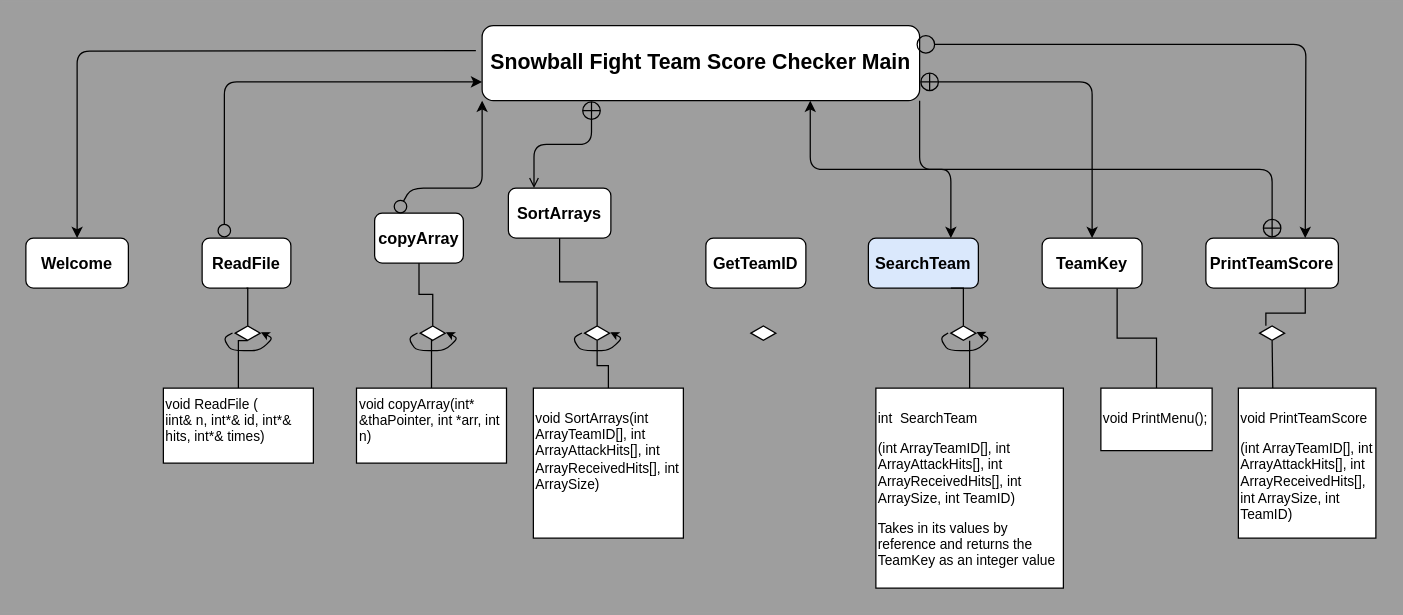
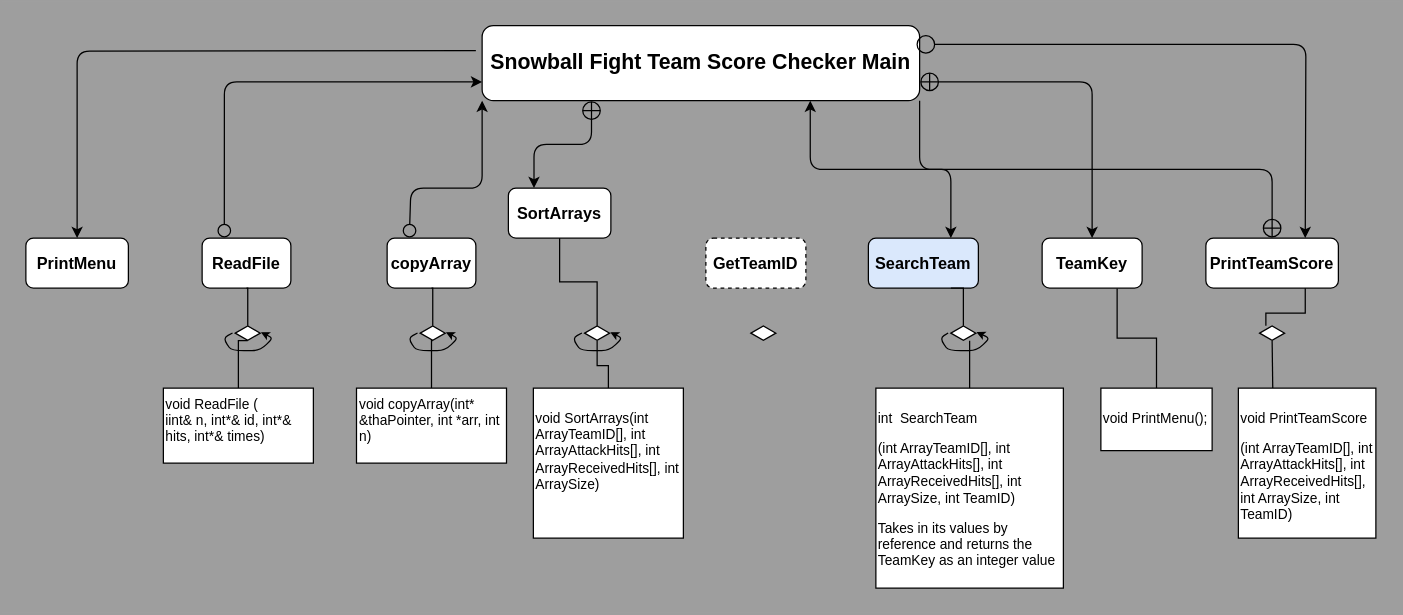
  <mxCell id="0" />
  <mxCell id="1" parent="0" />
  <mxCell id="2" style="edgeStyle=orthogonalEdgeStyle;rounded=1;orthogonalLoop=1;jettySize=auto;html=1;fontSize=13;fontColor=#000000;strokeColor=#000000;" parent="1" target="8" edge="1"><mxGeometry relative="1" as="geometry"><mxPoint x="380" y="40" as="sourcePoint" /></mxGeometry></mxCell>
  <mxCell id="3" style="edgeStyle=orthogonalEdgeStyle;rounded=1;orthogonalLoop=1;jettySize=auto;html=1;exitX=0.75;exitY=1;exitDx=0;exitDy=0;fontSize=13;fontColor=#000000;startArrow=classic;startFill=1;endArrow=circlePlus;endFill=0;strokeColor=#000000;" parent="1" source="7" target="12" edge="1"><mxGeometry relative="1" as="geometry" /></mxCell>
- <mxCell id="4" style="edgeStyle=orthogonalEdgeStyle;rounded=1;orthogonalLoop=1;jettySize=auto;html=1;exitX=0.25;exitY=1;exitDx=0;exitDy=0;entryX=0.25;entryY=0;entryDx=0;entryDy=0;fontSize=13;fontColor=#000000;startArrow=circlePlus;startFill=0;strokeColor=#000000;endArrow=open;" parent="1" source="7" target="19" edge="1"><mxGeometry relative="1" as="geometry" /></mxCell>
+ <mxCell id="4" style="edgeStyle=orthogonalEdgeStyle;rounded=1;orthogonalLoop=1;jettySize=auto;html=1;exitX=0.25;exitY=1;exitDx=0;exitDy=0;entryX=0.25;entryY=0;entryDx=0;entryDy=0;fontSize=13;fontColor=#000000;startArrow=circlePlus;startFill=0;strokeColor=#000000;" parent="1" source="7" target="19" edge="1"><mxGeometry relative="1" as="geometry" /></mxCell>
  <mxCell id="5" style="edgeStyle=orthogonalEdgeStyle;rounded=1;orthogonalLoop=1;jettySize=auto;html=1;exitX=1;exitY=0.75;exitDx=0;exitDy=0;fontSize=13;fontColor=#000000;startArrow=circlePlus;startFill=0;strokeColor=#000000;" parent="1" source="7" target="14" edge="1"><mxGeometry relative="1" as="geometry" /></mxCell>
  <mxCell id="6" style="edgeStyle=orthogonalEdgeStyle;rounded=1;orthogonalLoop=1;jettySize=auto;html=1;exitX=1;exitY=1;exitDx=0;exitDy=0;entryX=0.75;entryY=0;entryDx=0;entryDy=0;fontSize=13;fontColor=#000000;strokeColor=#000000;" parent="1" source="7" target="17" edge="1"><mxGeometry relative="1" as="geometry" /></mxCell>
  <mxCell id="7" value="&lt;p class=&quot;MsoNormal&quot; style=&quot;font-size: 17px;&quot;&gt;Snowball Fight Team Score Checker Main&lt;/p&gt;" style="rounded=1;whiteSpace=wrap;html=1;fillStyle=auto;strokeColor=#000000;fontColor=#000000;fillColor=#ffffff;fontSize=17;fontStyle=1" parent="1" vertex="1"><mxGeometry x="385" y="20" width="350" height="60" as="geometry" /></mxCell>
- <mxCell id="8" value="Welcome" style="rounded=1;whiteSpace=wrap;html=1;fillStyle=auto;strokeColor=#000000;fontColor=#000000;fillColor=#ffffff;fontSize=13;fontStyle=1" parent="1" vertex="1"><mxGeometry x="20" y="190" width="82" height="40" as="geometry" /></mxCell>
+ <mxCell id="8" value="PrintMenu" style="rounded=1;whiteSpace=wrap;html=1;fillStyle=auto;strokeColor=#000000;fontColor=#000000;fillColor=#ffffff;fontSize=13;fontStyle=1" parent="1" vertex="1"><mxGeometry x="20" y="190" width="82" height="40" as="geometry" /></mxCell>
  <mxCell id="9" style="rounded=0;orthogonalLoop=1;jettySize=auto;html=1;exitX=0.5;exitY=1;exitDx=0;exitDy=0;entryX=0.5;entryY=0;entryDx=0;entryDy=0;fontSize=17;fontColor=#000000;startArrow=none;edgeStyle=orthogonalEdgeStyle;startFill=0;endArrow=none;endFill=0;strokeColor=#000000;" parent="1" source="35" target="20" edge="1"><mxGeometry relative="1" as="geometry" /></mxCell>
- <mxCell id="10" value="copyArray" style="rounded=1;whiteSpace=wrap;html=1;fillStyle=auto;strokeColor=#000000;fontColor=#000000;fillColor=#ffffff;fontSize=13;fontStyle=1" parent="1" vertex="1"><mxGeometry x="299" y="170" width="71" height="40" as="geometry" /></mxCell>
+ <mxCell id="10" value="copyArray" style="rounded=1;whiteSpace=wrap;html=1;fillStyle=auto;strokeColor=#000000;fontColor=#000000;fillColor=#ffffff;fontSize=13;fontStyle=1" parent="1" vertex="1"><mxGeometry x="309" y="190" width="71" height="40" as="geometry" /></mxCell>
  <mxCell id="11" style="rounded=0;orthogonalLoop=1;jettySize=auto;html=1;exitX=0.5;exitY=1;exitDx=0;exitDy=0;entryX=0.25;entryY=0;entryDx=0;entryDy=0;fontSize=17;fontColor=#000000;startArrow=none;edgeStyle=orthogonalEdgeStyle;startFill=0;endArrow=none;endFill=0;strokeColor=#000000;" parent="1" source="27" target="22" edge="1"><mxGeometry relative="1" as="geometry" /></mxCell>
  <mxCell id="12" value="PrintTeamScore" style="rounded=1;whiteSpace=wrap;html=1;fillStyle=auto;strokeColor=#000000;fontColor=#000000;fillColor=#ffffff;fontSize=13;fontStyle=1" parent="1" vertex="1"><mxGeometry x="964" y="190" width="106" height="40" as="geometry" /></mxCell>
  <mxCell id="13" style="rounded=0;orthogonalLoop=1;jettySize=auto;html=1;exitX=0.75;exitY=1;exitDx=0;exitDy=0;entryX=0.5;entryY=0;entryDx=0;entryDy=0;fontSize=17;fontColor=#000000;edgeStyle=orthogonalEdgeStyle;startArrow=none;startFill=0;endArrow=none;endFill=0;strokeColor=#000000;" parent="1" source="14" target="23" edge="1"><mxGeometry relative="1" as="geometry" /></mxCell>
  <mxCell id="14" value="TeamKey" style="rounded=1;whiteSpace=wrap;html=1;fillStyle=auto;strokeColor=#000000;fontColor=#000000;fillColor=#ffffff;fontSize=13;fontStyle=1" parent="1" vertex="1"><mxGeometry x="833" y="190" width="80" height="40" as="geometry" /></mxCell>
- <mxCell id="15" value="GetTeamID" style="rounded=1;whiteSpace=wrap;html=1;fillStyle=auto;strokeColor=#000000;fontColor=#000000;fillColor=#ffffff;fontSize=13;fontStyle=1" parent="1" vertex="1"><mxGeometry x="564" y="190" width="80" height="40" as="geometry" /></mxCell>
+ <mxCell id="15" value="GetTeamID" style="rounded=1;whiteSpace=wrap;html=1;fillStyle=auto;strokeColor=#000000;fontColor=#000000;fillColor=#ffffff;fontSize=13;fontStyle=1;dashed=1;" parent="1" vertex="1"><mxGeometry x="564" y="190" width="80" height="40" as="geometry" /></mxCell>
  <mxCell id="16" style="rounded=0;orthogonalLoop=1;jettySize=auto;html=1;exitX=0.75;exitY=1;exitDx=0;exitDy=0;entryX=0.5;entryY=0;entryDx=0;entryDy=0;fontSize=17;fontColor=#000000;startArrow=none;edgeStyle=orthogonalEdgeStyle;startFill=0;endArrow=none;endFill=0;strokeColor=#000000;" parent="1" source="31" target="24" edge="1"><mxGeometry relative="1" as="geometry" /></mxCell>
  <mxCell id="17" value="SearchTeam" style="rounded=1;whiteSpace=wrap;html=1;fillStyle=auto;strokeColor=#000000;fontColor=#000000;fillColor=#dae8fc;fontSize=13;fontStyle=1;" parent="1" vertex="1"><mxGeometry x="694" y="190" width="88" height="40" as="geometry" /></mxCell>
  <mxCell id="18" style="rounded=0;orthogonalLoop=1;jettySize=auto;html=1;exitX=0.5;exitY=1;exitDx=0;exitDy=0;fontSize=17;fontColor=#000000;startArrow=none;edgeStyle=orthogonalEdgeStyle;startFill=0;endArrow=none;endFill=0;strokeColor=#000000;" parent="1" source="37" target="21" edge="1"><mxGeometry relative="1" as="geometry" /></mxCell>
  <mxCell id="19" value="SortArrays" style="rounded=1;whiteSpace=wrap;html=1;fillStyle=auto;strokeColor=#000000;fontColor=#000000;fillColor=#ffffff;fontSize=13;fontStyle=1" parent="1" vertex="1"><mxGeometry x="406" y="150" width="82" height="40" as="geometry" /></mxCell>
  <mxCell id="20" value="void copyArray(int* &amp;amp;thaPointer, int *arr, int n)" style="rounded=0;whiteSpace=wrap;html=1;fillStyle=auto;strokeColor=#000000;fontSize=11;fontColor=#000000;fillColor=#ffffff;verticalAlign=top;align=left;" parent="1" vertex="1"><mxGeometry x="284.5" y="310" width="120" height="60" as="geometry" /></mxCell>
  <mxCell id="21" value="&lt;p class=&quot;MsoNormal&quot;&gt;void SortArrays(int ArrayTeamID[], int ArrayAttackHits[], int ArrayReceivedHits[], int ArraySize)&lt;span style=&quot;color:#DADADA&quot;&gt;&lt;/span&gt;&lt;/p&gt;" style="rounded=0;whiteSpace=wrap;html=1;fillStyle=auto;strokeColor=#000000;fontSize=11;fontColor=#000000;fillColor=#ffffff;align=left;verticalAlign=top;" parent="1" vertex="1"><mxGeometry x="426" y="310" width="120" height="120" as="geometry" /></mxCell>
  <mxCell id="22" value="&lt;p class=&quot;MsoNormal&quot; style=&quot;font-size: 11px;&quot;&gt;void&lt;span style=&quot;font-size: 11px;&quot;&gt; &lt;/span&gt;&lt;span style=&quot;font-size: 11px;&quot;&gt;PrintTeamScore&lt;/span&gt;&lt;/p&gt;&lt;p class=&quot;MsoNormal&quot; style=&quot;font-size: 11px;&quot;&gt;&lt;span style=&quot;font-size: 11px;&quot;&gt;(&lt;/span&gt;&lt;span style=&quot;font-size: 11px;&quot;&gt;int&lt;/span&gt;&lt;span style=&quot;font-size: 11px;&quot;&gt; &lt;/span&gt;&lt;span style=&quot;font-size: 11px;&quot;&gt;ArrayTeamID&lt;/span&gt;&lt;span style=&quot;font-size: 11px;&quot;&gt;[],&lt;/span&gt;&lt;span style=&quot;font-size: 11px;&quot;&gt; &lt;/span&gt;&lt;span style=&quot;font-size: 11px;&quot;&gt;int&lt;/span&gt;&lt;span style=&quot;font-size: 11px;&quot;&gt; &lt;/span&gt;&lt;span style=&quot;font-size: 11px;&quot;&gt;ArrayAttackHits&lt;/span&gt;&lt;span style=&quot;font-size: 11px;&quot;&gt;[],&lt;/span&gt;&lt;span style=&quot;font-size: 11px;&quot;&gt; &lt;/span&gt;&lt;span style=&quot;font-size: 11px;&quot;&gt;int&lt;/span&gt;&lt;span style=&quot;font-size: 11px;&quot;&gt; &lt;/span&gt;&lt;span style=&quot;font-size: 11px;&quot;&gt;ArrayReceivedHits&lt;/span&gt;&lt;span style=&quot;font-size: 11px;&quot;&gt;[],&lt;/span&gt;&lt;span style=&quot;font-size: 11px;&quot;&gt; &lt;/span&gt;&lt;span style=&quot;font-size: 11px;&quot;&gt;int&lt;/span&gt;&lt;span style=&quot;font-size: 11px;&quot;&gt; &lt;/span&gt;&lt;span style=&quot;font-size: 11px;&quot;&gt;ArraySize&lt;/span&gt;&lt;span style=&quot;font-size: 11px;&quot;&gt;,&lt;/span&gt;&lt;span style=&quot;font-size: 11px;&quot;&gt; &lt;/span&gt;&lt;span style=&quot;font-size: 11px;&quot;&gt;int&lt;/span&gt;&lt;span style=&quot;font-size: 11px;&quot;&gt; &lt;/span&gt;&lt;span style=&quot;font-size: 11px;&quot;&gt;TeamID&lt;/span&gt;&lt;span style=&quot;font-size: 11px;&quot;&gt;)&lt;/span&gt;&lt;span style=&quot;color: rgb(218, 218, 218); font-size: 11px;&quot;&gt;&lt;/span&gt;&lt;/p&gt;" style="rounded=0;whiteSpace=wrap;html=1;fillStyle=auto;strokeColor=#000000;fontSize=11;fontColor=#000000;fillColor=#ffffff;align=left;verticalAlign=top;" parent="1" vertex="1"><mxGeometry x="990" y="310" width="110" height="120" as="geometry" /></mxCell>
  <mxCell id="23" value="&lt;p class=&quot;MsoNormal&quot;&gt;void PrintMenu();&lt;span style=&quot;color:#DADADA&quot;&gt;&lt;/span&gt;&lt;/p&gt;" style="rounded=0;whiteSpace=wrap;html=1;fillStyle=auto;strokeColor=#000000;fontSize=11;fontColor=#000000;fillColor=#ffffff;align=left;verticalAlign=top;" parent="1" vertex="1"><mxGeometry x="880" y="310" width="89" height="50" as="geometry" /></mxCell>
  <mxCell id="24" value="&lt;p class=&quot;MsoNormal&quot;&gt;int&lt;span style=&quot;&quot;&gt; &amp;nbsp;&lt;/span&gt;&lt;span style=&quot;&quot;&gt;SearchTeam&lt;/span&gt;&lt;/p&gt;&lt;p class=&quot;MsoNormal&quot;&gt;&lt;span style=&quot;&quot;&gt;(&lt;/span&gt;&lt;span style=&quot;&quot;&gt;int&lt;/span&gt;&lt;span style=&quot;&quot;&gt; &lt;/span&gt;&lt;span style=&quot;&quot;&gt;ArrayTeamID&lt;/span&gt;&lt;span style=&quot;&quot;&gt;[],&lt;/span&gt;&lt;span style=&quot;&quot;&gt; &lt;/span&gt;&lt;span style=&quot;&quot;&gt;int&lt;/span&gt;&lt;span style=&quot;&quot;&gt; &lt;/span&gt;&lt;span style=&quot;&quot;&gt;ArrayAttackHits&lt;/span&gt;&lt;span style=&quot;&quot;&gt;[],&lt;/span&gt;&lt;span style=&quot;&quot;&gt; &lt;/span&gt;&lt;span style=&quot;&quot;&gt;int&lt;/span&gt;&lt;span style=&quot;&quot;&gt; &lt;/span&gt;&lt;span style=&quot;&quot;&gt;ArrayReceivedHits&lt;/span&gt;&lt;span style=&quot;&quot;&gt;[],&lt;/span&gt;&lt;span style=&quot;&quot;&gt; &lt;/span&gt;&lt;span style=&quot;&quot;&gt;int&lt;/span&gt;&lt;span style=&quot;&quot;&gt; &lt;/span&gt;&lt;span style=&quot;&quot;&gt;ArraySize&lt;/span&gt;&lt;span style=&quot;&quot;&gt;,&lt;/span&gt;&lt;span style=&quot;&quot;&gt; &lt;/span&gt;&lt;span style=&quot;&quot;&gt;int&lt;/span&gt;&lt;span style=&quot;&quot;&gt; &lt;/span&gt;&lt;span style=&quot;&quot;&gt;TeamID&lt;/span&gt;&lt;span style=&quot;&quot;&gt;)&lt;/span&gt;&lt;span style=&quot;&quot;&gt;&lt;/span&gt;&lt;/p&gt;&lt;p class=&quot;MsoNormal&quot;&gt;Takes in its values by reference and returns the TeamKey as an integer value&lt;/p&gt;" style="rounded=0;whiteSpace=wrap;html=1;fillStyle=auto;strokeColor=#000000;fontSize=11;fontColor=#000000;fillColor=#ffffff;align=left;verticalAlign=top;" parent="1" vertex="1"><mxGeometry x="700" y="310" width="150" height="160" as="geometry" /></mxCell>
  <mxCell id="25" value="" style="endArrow=oval;startArrow=classic;html=1;rounded=1;fontSize=17;fontColor=#000000;exitX=0.75;exitY=0;exitDx=0;exitDy=0;endFill=0;strokeWidth=1;startSize=6;endSize=14;strokeColor=#000000;" parent="1" source="12" edge="1"><mxGeometry width="50" height="50" relative="1" as="geometry"><mxPoint x="1050" y="150" as="sourcePoint" /><mxPoint x="740" y="35" as="targetPoint" /><Array as="points"><mxPoint x="1044" y="35" /></Array></mxGeometry></mxCell>
  <mxCell id="26" value="" style="rounded=0;orthogonalLoop=1;jettySize=auto;html=1;exitX=0.75;exitY=1;exitDx=0;exitDy=0;entryX=0.25;entryY=0;entryDx=0;entryDy=0;fontSize=17;fontColor=#000000;endArrow=none;edgeStyle=orthogonalEdgeStyle;startArrow=none;startFill=0;endFill=0;strokeColor=#000000;" parent="1" source="12" target="27" edge="1"><mxGeometry relative="1" as="geometry"><mxPoint x="1017" y="230" as="sourcePoint" /><mxPoint x="1017.5" y="310" as="targetPoint" /></mxGeometry></mxCell>
  <mxCell id="27" value="" style="html=1;whiteSpace=wrap;aspect=fixed;shape=isoRectangle;fillStyle=auto;strokeColor=#000000;fontSize=17;fontColor=#000000;fillColor=#ffffff;" parent="1" vertex="1"><mxGeometry x="1007" y="260" width="20" height="12" as="geometry" /></mxCell>
  <mxCell id="28" value="" style="endArrow=classic;html=1;rounded=1;strokeWidth=1;fontSize=17;fontColor=#000000;startSize=6;endSize=4;entryX=1.026;entryY=0.435;entryDx=0;entryDy=0;entryPerimeter=0;exitX=-0.109;exitY=0.496;exitDx=0;exitDy=0;exitPerimeter=0;strokeColor=#000000;" parent="1" source="37" target="37" edge="1"><mxGeometry width="50" height="50" relative="1" as="geometry"><mxPoint x="437" y="280" as="sourcePoint" /><mxPoint x="527" y="260" as="targetPoint" /><Array as="points"><mxPoint x="457" y="270" /><mxPoint x="464" y="280" /><mxPoint x="487" y="280" /><mxPoint x="497" y="270" /></Array></mxGeometry></mxCell>
  <mxCell id="29" value="" style="endArrow=classic;html=1;rounded=1;strokeWidth=1;fontSize=17;fontColor=#000000;startSize=6;endSize=4;entryX=1.026;entryY=0.435;entryDx=0;entryDy=0;entryPerimeter=0;exitX=-0.109;exitY=0.496;exitDx=0;exitDy=0;exitPerimeter=0;strokeColor=#000000;" parent="1" source="31" target="31" edge="1"><mxGeometry width="50" height="50" relative="1" as="geometry"><mxPoint x="731" y="280" as="sourcePoint" /><mxPoint x="821" y="260" as="targetPoint" /><Array as="points"><mxPoint x="751" y="270" /><mxPoint x="758" y="280" /><mxPoint x="781" y="280" /><mxPoint x="791" y="270" /></Array></mxGeometry></mxCell>
  <mxCell id="30" value="" style="rounded=0;orthogonalLoop=1;jettySize=auto;html=1;exitX=0.75;exitY=1;exitDx=0;exitDy=0;entryX=0.5;entryY=0;entryDx=0;entryDy=0;fontSize=17;fontColor=#000000;endArrow=none;edgeStyle=orthogonalEdgeStyle;startArrow=none;startFill=0;endFill=0;strokeColor=#000000;" parent="1" source="17" target="31" edge="1"><mxGeometry relative="1" as="geometry"><mxPoint x="769" y="230" as="sourcePoint" /><mxPoint x="782" y="310" as="targetPoint" /></mxGeometry></mxCell>
  <mxCell id="31" value="" style="html=1;whiteSpace=wrap;aspect=fixed;shape=isoRectangle;fillStyle=auto;strokeColor=#000000;fontSize=17;fontColor=#000000;fillColor=#ffffff;" parent="1" vertex="1"><mxGeometry x="760" y="260" width="20" height="12" as="geometry" /></mxCell>
  <mxCell id="32" value="" style="html=1;whiteSpace=wrap;aspect=fixed;shape=isoRectangle;fillStyle=auto;strokeColor=#000000;fontSize=17;fontColor=#000000;fillColor=#ffffff;" parent="1" vertex="1"><mxGeometry x="600" y="260" width="20" height="12" as="geometry" /></mxCell>
  <mxCell id="33" value="" style="endArrow=classic;html=1;rounded=1;strokeWidth=1;fontSize=17;fontColor=#000000;startSize=6;endSize=4;entryX=1.026;entryY=0.435;entryDx=0;entryDy=0;entryPerimeter=0;exitX=-0.109;exitY=0.496;exitDx=0;exitDy=0;exitPerimeter=0;strokeColor=#000000;" parent="1" source="35" target="35" edge="1"><mxGeometry width="50" height="50" relative="1" as="geometry"><mxPoint x="305.5" y="280" as="sourcePoint" /><mxPoint x="395.5" y="260" as="targetPoint" /><Array as="points"><mxPoint x="325.5" y="270" /><mxPoint x="332.5" y="280" /><mxPoint x="355.5" y="280" /><mxPoint x="365.5" y="270" /></Array></mxGeometry></mxCell>
  <mxCell id="34" value="" style="rounded=0;orthogonalLoop=1;jettySize=auto;html=1;exitX=0.5;exitY=1;exitDx=0;exitDy=0;entryX=0.5;entryY=0;entryDx=0;entryDy=0;fontSize=17;fontColor=#000000;endArrow=none;edgeStyle=orthogonalEdgeStyle;startArrow=none;startFill=0;endFill=0;strokeColor=#000000;" parent="1" source="10" target="35" edge="1"><mxGeometry relative="1" as="geometry"><mxPoint x="345.5" y="230" as="sourcePoint" /><mxPoint x="338" y="310" as="targetPoint" /></mxGeometry></mxCell>
  <mxCell id="35" value="" style="html=1;whiteSpace=wrap;aspect=fixed;shape=isoRectangle;fillStyle=auto;strokeColor=#000000;fontSize=17;fontColor=#000000;fillColor=#ffffff;" parent="1" vertex="1"><mxGeometry x="335.5" y="260" width="20" height="12" as="geometry" /></mxCell>
  <mxCell id="36" value="" style="rounded=0;orthogonalLoop=1;jettySize=auto;html=1;exitX=0.5;exitY=1;exitDx=0;exitDy=0;fontSize=17;fontColor=#000000;endArrow=none;edgeStyle=orthogonalEdgeStyle;startArrow=none;startFill=0;endFill=0;strokeColor=#000000;" parent="1" source="19" target="37" edge="1"><mxGeometry relative="1" as="geometry"><mxPoint x="477" y="230" as="sourcePoint" /><mxPoint x="486" y="310" as="targetPoint" /></mxGeometry></mxCell>
  <mxCell id="37" value="" style="html=1;whiteSpace=wrap;aspect=fixed;shape=isoRectangle;fillStyle=auto;strokeColor=#000000;fontSize=17;fontColor=#000000;fillColor=#ffffff;" parent="1" vertex="1"><mxGeometry x="467" y="260" width="20" height="12" as="geometry" /></mxCell>
  <mxCell id="38" value="" style="endArrow=circle;startArrow=classic;html=1;rounded=1;strokeWidth=1;fontSize=17;fontColor=#000000;startSize=6;endSize=4;exitX=0;exitY=1;exitDx=0;exitDy=0;entryX=0.25;entryY=0;entryDx=0;entryDy=0;endFill=0;strokeColor=#000000;" parent="1" source="7" target="10" edge="1"><mxGeometry width="50" height="50" relative="1" as="geometry"><mxPoint x="560" y="280" as="sourcePoint" /><mxPoint x="610" y="230" as="targetPoint" /><Array as="points"><mxPoint x="385" y="150" /><mxPoint x="328" y="150" /></Array></mxGeometry></mxCell>
  <mxCell id="39" style="rounded=0;orthogonalLoop=1;jettySize=auto;html=1;exitX=0.5;exitY=1;exitDx=0;exitDy=0;entryX=0.5;entryY=0;entryDx=0;entryDy=0;fontSize=17;fontColor=#000000;startArrow=none;edgeStyle=orthogonalEdgeStyle;startFill=0;endArrow=none;endFill=0;strokeColor=#000000;" edge="1" source="44" target="41" parent="1"><mxGeometry relative="1" as="geometry" /></mxCell>
  <mxCell id="40" value="ReadFile" style="rounded=1;whiteSpace=wrap;html=1;fillStyle=auto;strokeColor=#000000;fontColor=#000000;fillColor=#ffffff;fontSize=13;fontStyle=1" vertex="1" parent="1"><mxGeometry x="161" y="190" width="71" height="40" as="geometry" /></mxCell>
  <mxCell id="41" value="void ReadFile (&lt;br&gt;iint&amp;amp; n, int*&amp;amp; id, int*&amp;amp; hits, int*&amp;amp; times)" style="rounded=0;whiteSpace=wrap;html=1;fillStyle=auto;strokeColor=#000000;fontSize=11;fontColor=#000000;fillColor=#ffffff;verticalAlign=top;align=left;" vertex="1" parent="1"><mxGeometry x="130" y="310" width="120" height="60" as="geometry" /></mxCell>
  <mxCell id="42" value="" style="endArrow=classic;html=1;rounded=1;strokeWidth=1;fontSize=17;fontColor=#000000;startSize=6;endSize=4;entryX=1.026;entryY=0.435;entryDx=0;entryDy=0;entryPerimeter=0;exitX=-0.109;exitY=0.496;exitDx=0;exitDy=0;exitPerimeter=0;strokeColor=#000000;" edge="1" source="44" target="44" parent="1"><mxGeometry width="50" height="50" relative="1" as="geometry"><mxPoint x="157.5" y="280" as="sourcePoint" /><mxPoint x="247.5" y="260" as="targetPoint" /><Array as="points"><mxPoint x="177.5" y="270" /><mxPoint x="184.5" y="280" /><mxPoint x="207.5" y="280" /><mxPoint x="217.5" y="270" /></Array></mxGeometry></mxCell>
  <mxCell id="43" value="" style="rounded=0;orthogonalLoop=1;jettySize=auto;html=1;exitX=0.5;exitY=1;exitDx=0;exitDy=0;entryX=0.5;entryY=0;entryDx=0;entryDy=0;fontSize=17;fontColor=#000000;endArrow=none;edgeStyle=orthogonalEdgeStyle;startArrow=none;startFill=0;endFill=0;strokeColor=#000000;" edge="1" source="40" target="44" parent="1"><mxGeometry relative="1" as="geometry"><mxPoint x="197.5" y="230" as="sourcePoint" /><mxPoint x="190" y="310" as="targetPoint" /></mxGeometry></mxCell>
  <mxCell id="44" value="" style="html=1;whiteSpace=wrap;aspect=fixed;shape=isoRectangle;fillStyle=auto;strokeColor=#000000;fontSize=17;fontColor=#000000;fillColor=#ffffff;" vertex="1" parent="1"><mxGeometry x="187.5" y="260" width="20" height="12" as="geometry" /></mxCell>
  <mxCell id="45" value="" style="endArrow=circle;startArrow=classic;html=1;rounded=1;strokeWidth=1;fontSize=17;fontColor=#000000;startSize=6;endSize=4;exitX=0;exitY=0.75;exitDx=0;exitDy=0;entryX=0.25;entryY=0;entryDx=0;entryDy=0;endFill=0;strokeColor=#000000;edgeStyle=orthogonalEdgeStyle;" edge="1" target="40" parent="1" source="7"><mxGeometry width="50" height="50" relative="1" as="geometry"><mxPoint x="237" y="80" as="sourcePoint" /><mxPoint x="462" y="230" as="targetPoint" /></mxGeometry></mxCell>
